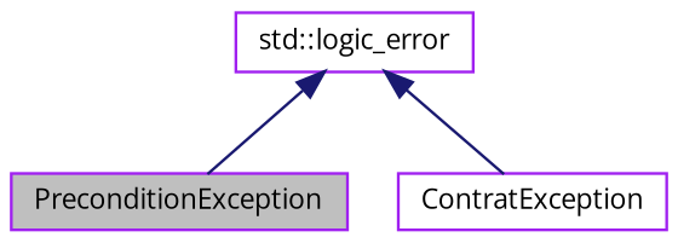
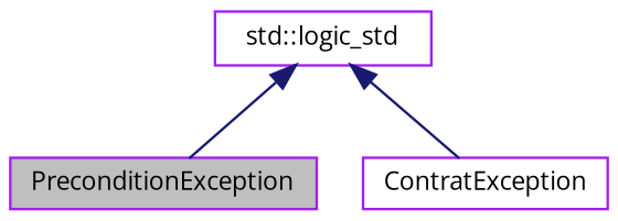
  digraph {
    fontname="Open Sans"
    node [color=purple fillcolor=white fontname="Open Sans" fontsize=10 shape=record style=filled]
    edge [color=midnightblue dir=back fontname="Open Sans" fontsize=10 labelfontname=Helvetica labelfontsize=10 style=solid]
    n1 [fillcolor=grey75 fontcolor=black height=0.2 label=PreconditionException width=0.4]
    n2 [height=0.2 label=ContratException width=0.4]
-   n3 [height=0.2 label="std::logic_error" width=0.4]
+   n3 [height=0.2 label="std::logic_std" width=0.4]
    n3 -> n1
    n3 -> n2
  }
